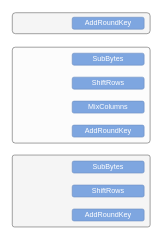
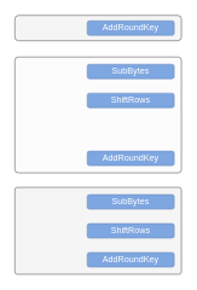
  <mxCell id="0" />
  <mxCell id="1" parent="0" />
  <mxCell id="2" value="" style="rounded=1;whiteSpace=wrap;html=1;fillColor=#f5f5f5;fontColor=#333333;strokeColor=#666666;arcSize=3;" vertex="1" parent="1"><mxGeometry x="20" y="258" width="230" height="120" as="geometry" /></mxCell>
  <mxCell id="3" value="" style="rounded=1;whiteSpace=wrap;html=1;fillColor=#FCFCFC;fontColor=#333333;strokeColor=#666666;arcSize=3;" vertex="1" parent="1"><mxGeometry x="20" y="78" width="230" height="160" as="geometry" /></mxCell>
  <mxCell id="4" value="" style="rounded=1;whiteSpace=wrap;html=1;fillColor=#f5f5f5;fontColor=#333333;strokeColor=#666666;" vertex="1" parent="1"><mxGeometry x="20" y="20.5" width="230" height="35" as="geometry" /></mxCell>
  <mxCell id="5" value="AddRoundKey" style="rounded=1;whiteSpace=wrap;html=1;fillColor=#7EA6E0;strokeColor=#6c8ebf;fontColor=#FFFFFF;" parent="1" vertex="1"><mxGeometry x="120" y="28" width="120" height="20" as="geometry" /></mxCell>
  <mxCell id="6" value="SubBytes" style="rounded=1;whiteSpace=wrap;html=1;fillColor=#7EA6E0;strokeColor=#6c8ebf;fontColor=#FFFFFF;" parent="1" vertex="1"><mxGeometry x="120" y="88" width="120" height="20" as="geometry" /></mxCell>
  <mxCell id="7" value="ShiftRows" style="rounded=1;whiteSpace=wrap;html=1;fillColor=#7EA6E0;strokeColor=#6c8ebf;fontColor=#FFFFFF;" parent="1" vertex="1"><mxGeometry x="120" y="128" width="120" height="20" as="geometry" /></mxCell>
- <mxCell id="8" value="MixColumns" style="rounded=1;whiteSpace=wrap;html=1;fillColor=#7EA6E0;strokeColor=#6c8ebf;fontColor=#FFFFFF;" parent="1" vertex="1"><mxGeometry x="120" y="168" width="120" height="20" as="geometry" /></mxCell>
  <mxCell id="9" value="AddRoundKey" style="rounded=1;whiteSpace=wrap;html=1;fillColor=#7EA6E0;strokeColor=#6c8ebf;fontColor=#FFFFFF;" parent="1" vertex="1"><mxGeometry x="120" y="208" width="120" height="20" as="geometry" /></mxCell>
  <mxCell id="10" value="SubBytes" style="rounded=1;whiteSpace=wrap;html=1;fillColor=#7EA6E0;strokeColor=#6c8ebf;fontColor=#FFFFFF;" parent="1" vertex="1"><mxGeometry x="120" y="268" width="120" height="20" as="geometry" /></mxCell>
  <mxCell id="11" value="ShiftRows" style="rounded=1;whiteSpace=wrap;html=1;fillColor=#7EA6E0;strokeColor=#6c8ebf;fontColor=#FFFFFF;" parent="1" vertex="1"><mxGeometry x="120" y="308" width="120" height="20" as="geometry" /></mxCell>
  <mxCell id="12" value="AddRoundKey" style="rounded=1;whiteSpace=wrap;html=1;fillColor=#7EA6E0;strokeColor=#6c8ebf;fontColor=#FFFFFF;" parent="1" vertex="1"><mxGeometry x="120" y="348" width="120" height="20" as="geometry" /></mxCell>
